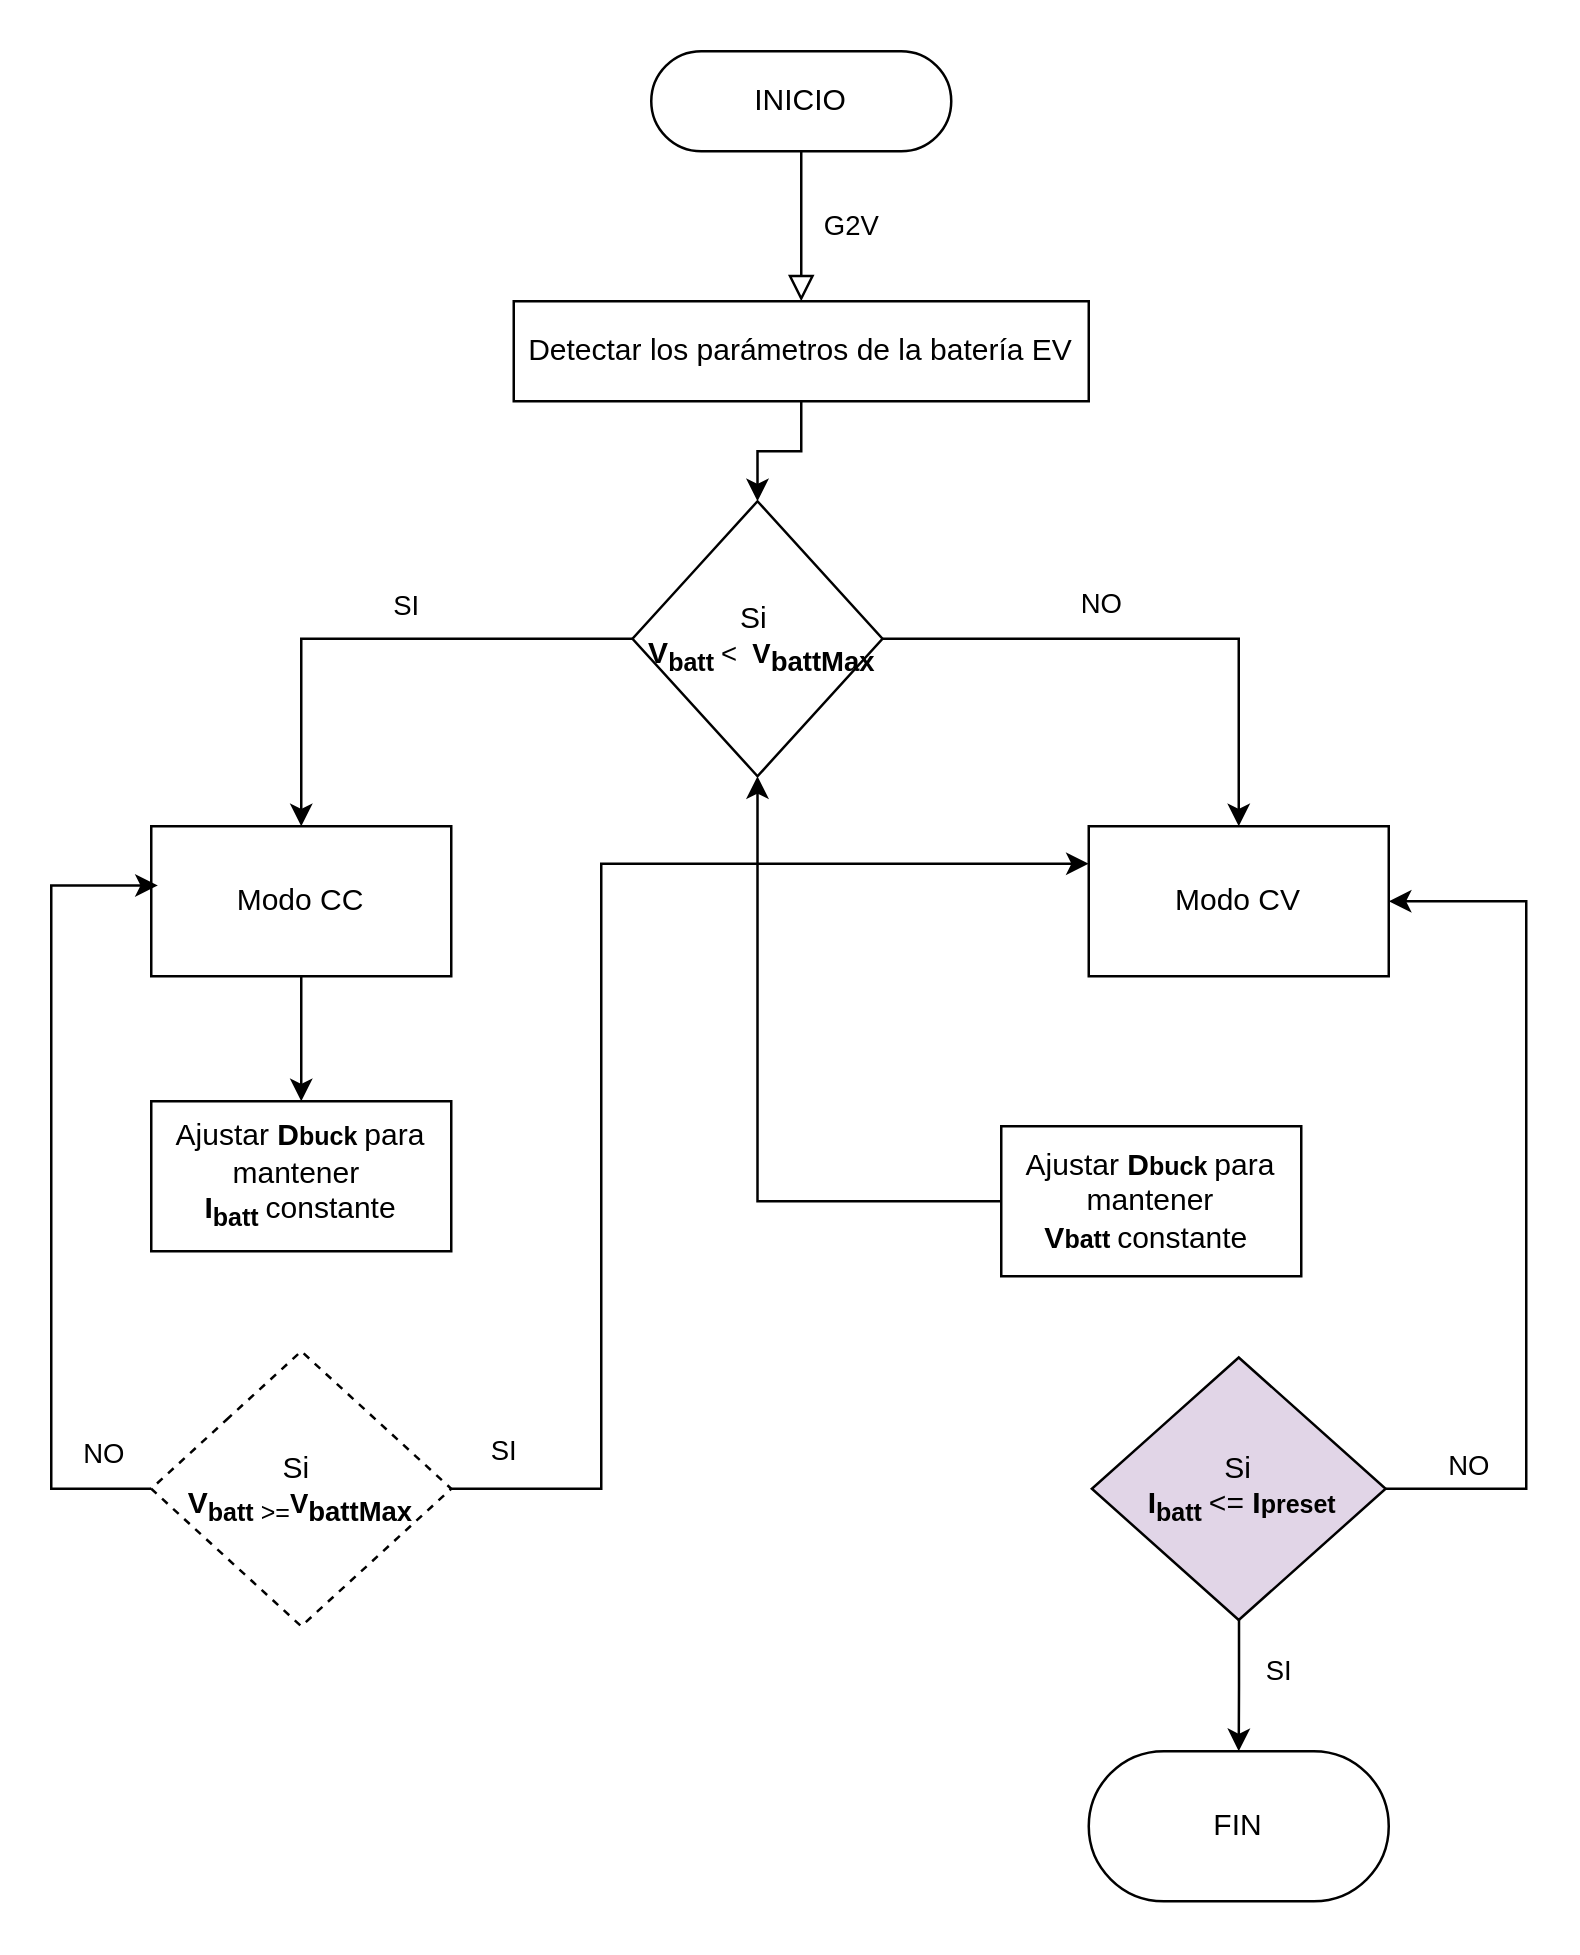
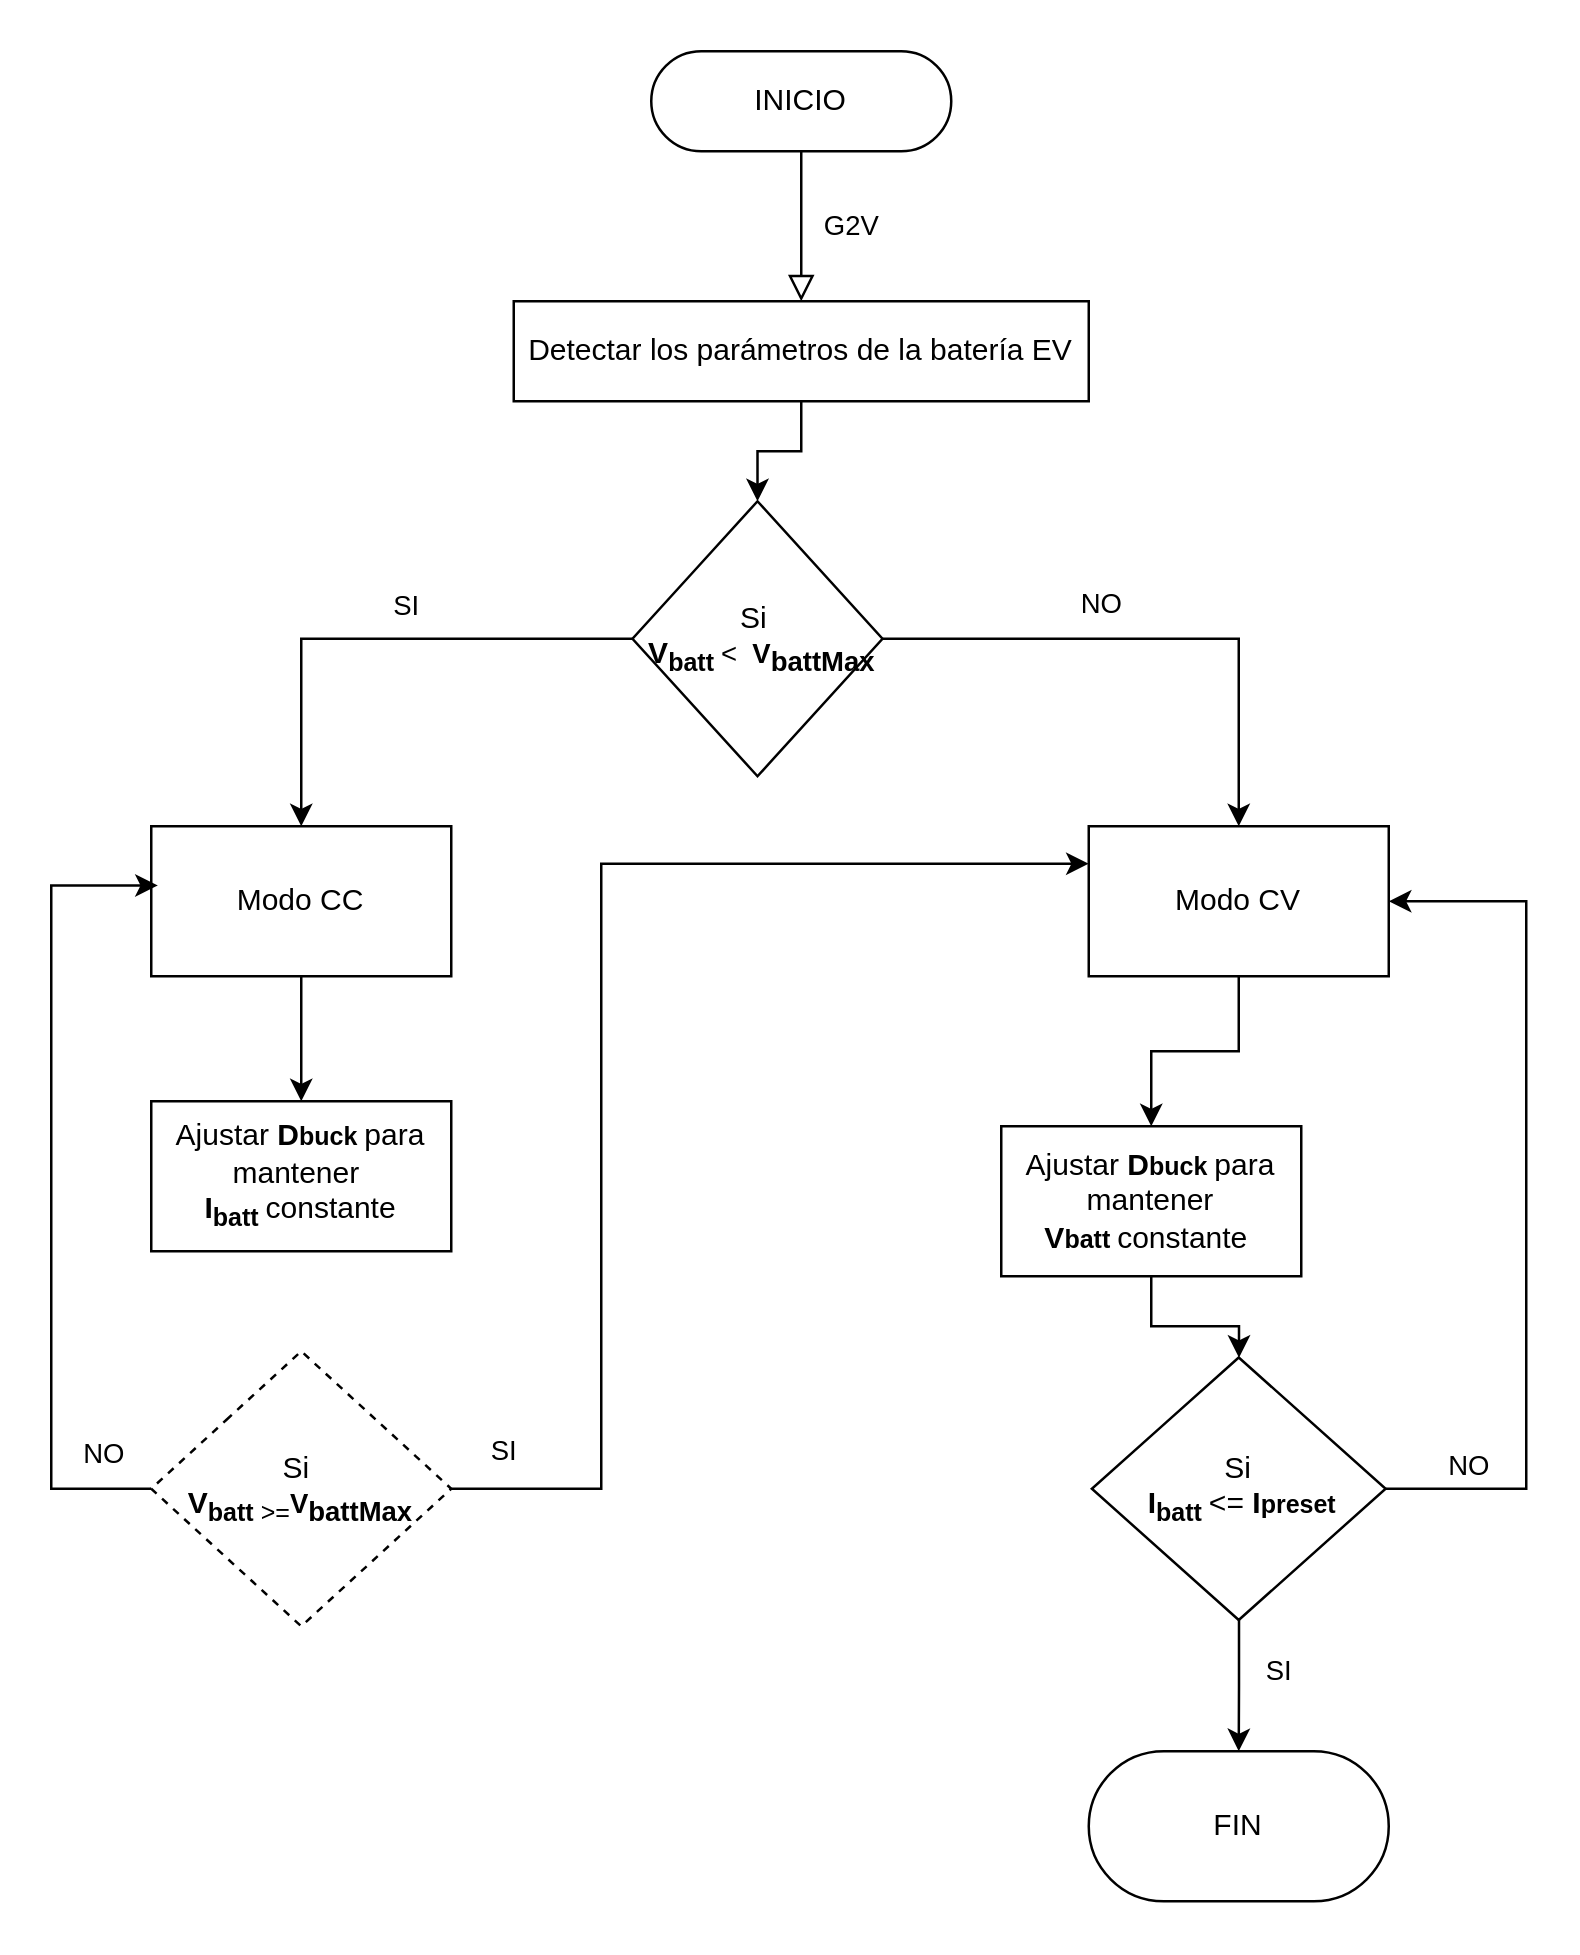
  <mxCell id="0" />
  <mxCell id="1" parent="0" />
  <mxCell id="2" value="INICIO" style="rounded=1;whiteSpace=wrap;html=1;fontSize=12;glass=0;strokeWidth=1;shadow=0;arcSize=50;" parent="1" vertex="1"><mxGeometry x="260" y="20" width="120" height="40" as="geometry" /></mxCell>
  <mxCell id="3" value="G2V" style="edgeStyle=orthogonalEdgeStyle;rounded=0;html=1;jettySize=auto;orthogonalLoop=1;fontSize=11;endArrow=block;endFill=0;endSize=8;strokeWidth=1;shadow=0;labelBackgroundColor=none;entryX=0.5;entryY=0;entryDx=0;entryDy=0;" parent="1" source="2" target="5" edge="1"><mxGeometry y="20" relative="1" as="geometry"><mxPoint as="offset" /><mxPoint x="370.002" y="150.01" as="sourcePoint" /><mxPoint x="335" y="190" as="targetPoint" /><Array as="points"><mxPoint x="320" y="90" /><mxPoint x="320" y="90" /></Array></mxGeometry></mxCell>
  <mxCell id="4" value="" style="edgeStyle=orthogonalEdgeStyle;rounded=0;orthogonalLoop=1;jettySize=auto;html=1;" edge="1" parent="1" source="5" target="10"><mxGeometry relative="1" as="geometry" /></mxCell>
  <mxCell id="5" value="Detectar los parámetros de la batería EV" style="rounded=1;whiteSpace=wrap;html=1;fontSize=12;glass=0;strokeWidth=1;shadow=0;arcSize=0;" parent="1" vertex="1"><mxGeometry x="205" y="120" width="230" height="40" as="geometry" /></mxCell>
  <mxCell id="6" value="" style="edgeStyle=orthogonalEdgeStyle;rounded=0;orthogonalLoop=1;jettySize=auto;html=1;" edge="1" parent="1" source="10" target="12"><mxGeometry relative="1" as="geometry" /></mxCell>
  <mxCell id="7" value="NO" style="edgeLabel;html=1;align=center;verticalAlign=middle;resizable=0;points=[];" vertex="1" connectable="0" parent="6"><mxGeometry x="-0.197" y="2" relative="1" as="geometry"><mxPoint y="-13" as="offset" /></mxGeometry></mxCell>
  <mxCell id="8" value="" style="edgeStyle=orthogonalEdgeStyle;rounded=0;orthogonalLoop=1;jettySize=auto;html=1;" edge="1" parent="1" source="10" target="14"><mxGeometry relative="1" as="geometry" /></mxCell>
  <mxCell id="9" value="SI" style="edgeLabel;html=1;align=center;verticalAlign=middle;resizable=0;points=[];" vertex="1" connectable="0" parent="8"><mxGeometry x="-0.123" y="1" relative="1" as="geometry"><mxPoint y="-15" as="offset" /></mxGeometry></mxCell>
  <mxCell id="10" value="Si&amp;nbsp;&lt;div&gt;&lt;font style=&quot;font-size: 11px;&quot;&gt;&amp;nbsp;&lt;/font&gt;&lt;span style=&quot;background-color: initial;&quot;&gt;&lt;b&gt;V&lt;/b&gt;&lt;/span&gt;&lt;sub style=&quot;background-color: initial;&quot;&gt;&lt;b&gt;batt&lt;/b&gt;&amp;nbsp;&lt;/sub&gt;&lt;span style=&quot;background-color: initial; font-size: 11px;&quot;&gt;&amp;lt;&amp;nbsp; &lt;b&gt;V&lt;/b&gt;&lt;/span&gt;&lt;sub style=&quot;background-color: initial; font-size: 11px;&quot;&gt;&lt;b&gt;battMax&lt;/b&gt;&lt;/sub&gt;&lt;/div&gt;" style="rhombus;whiteSpace=wrap;html=1;rounded=1;glass=0;strokeWidth=1;shadow=0;arcSize=0;" vertex="1" parent="1"><mxGeometry x="252.5" y="200" width="100" height="110" as="geometry" /></mxCell>
+ <mxCell id="11" value="" style="edgeStyle=orthogonalEdgeStyle;rounded=0;orthogonalLoop=1;jettySize=auto;html=1;" edge="1" parent="1" source="12" target="16"><mxGeometry relative="1" as="geometry" /></mxCell>
  <mxCell id="12" value="Modo CV" style="whiteSpace=wrap;html=1;rounded=1;glass=0;strokeWidth=1;shadow=0;arcSize=0;" vertex="1" parent="1"><mxGeometry x="435" y="330" width="120" height="60" as="geometry" /></mxCell>
  <mxCell id="13" value="" style="edgeStyle=orthogonalEdgeStyle;rounded=0;orthogonalLoop=1;jettySize=auto;html=1;" edge="1" parent="1" source="14" target="23"><mxGeometry relative="1" as="geometry" /></mxCell>
  <mxCell id="14" value="Modo CC" style="whiteSpace=wrap;html=1;rounded=1;glass=0;strokeWidth=1;shadow=0;arcSize=0;" vertex="1" parent="1"><mxGeometry x="60" y="330" width="120" height="60" as="geometry" /></mxCell>
- <mxCell id="15" value="" style="edgeStyle=orthogonalEdgeStyle;rounded=0;orthogonalLoop=1;jettySize=auto;html=1;" edge="1" parent="1" source="16" target="10"><mxGeometry relative="1" as="geometry" /></mxCell>
+ <mxCell id="15" value="" style="edgeStyle=orthogonalEdgeStyle;rounded=0;orthogonalLoop=1;jettySize=auto;html=1;" edge="1" parent="1" source="16" target="21"><mxGeometry relative="1" as="geometry" /></mxCell>
  <mxCell id="16" value="Ajustar &lt;b&gt;D&lt;/b&gt;&lt;span style=&quot;font-size: 10px;&quot;&gt;&lt;b&gt;buck&lt;/b&gt;&amp;nbsp;&lt;/span&gt;para mantener &lt;b&gt;V&lt;/b&gt;&lt;span style=&quot;font-size: 10px;&quot;&gt;&lt;b&gt;batt&lt;/b&gt;&amp;nbsp;&lt;/span&gt;constante&amp;nbsp;" style="whiteSpace=wrap;html=1;rounded=1;glass=0;strokeWidth=1;shadow=0;arcSize=0;" vertex="1" parent="1"><mxGeometry x="400" y="450" width="120" height="60" as="geometry" /></mxCell>
  <mxCell id="17" value="" style="edgeStyle=orthogonalEdgeStyle;rounded=0;orthogonalLoop=1;jettySize=auto;html=1;" edge="1" parent="1" source="21" target="22"><mxGeometry relative="1" as="geometry" /></mxCell>
  <mxCell id="18" value="SI" style="edgeLabel;html=1;align=center;verticalAlign=middle;resizable=0;points=[];" vertex="1" connectable="0" parent="17"><mxGeometry x="-0.298" relative="1" as="geometry"><mxPoint x="15" y="2" as="offset" /></mxGeometry></mxCell>
  <mxCell id="19" style="edgeStyle=orthogonalEdgeStyle;rounded=0;orthogonalLoop=1;jettySize=auto;html=1;entryX=1;entryY=0.5;entryDx=0;entryDy=0;exitX=1;exitY=0.5;exitDx=0;exitDy=0;" edge="1" parent="1" source="21" target="12"><mxGeometry relative="1" as="geometry"><Array as="points"><mxPoint x="610" y="595" /><mxPoint x="610" y="360" /></Array></mxGeometry></mxCell>
  <mxCell id="20" value="NO" style="edgeLabel;html=1;align=center;verticalAlign=middle;resizable=0;points=[];" vertex="1" connectable="0" parent="19"><mxGeometry x="-0.789" y="1" relative="1" as="geometry"><mxPoint x="-4" y="-9" as="offset" /></mxGeometry></mxCell>
- <mxCell id="21" value="Si&lt;div&gt;&amp;nbsp;&lt;span style=&quot;background-color: initial;&quot;&gt;&lt;b&gt;I&lt;/b&gt;&lt;/span&gt;&lt;sub style=&quot;background-color: initial;&quot;&gt;&lt;b&gt;batt&lt;/b&gt;&amp;nbsp;&lt;/sub&gt;&lt;span style=&quot;background-color: initial;&quot;&gt;&amp;lt;=&amp;nbsp;&lt;/span&gt;&lt;span style=&quot;background-color: initial;&quot;&gt;&lt;b&gt;I&lt;span style=&quot;font-size: 10px;&quot;&gt;preset&lt;/span&gt;&lt;/b&gt;&lt;/span&gt;&lt;/div&gt;" style="rhombus;whiteSpace=wrap;html=1;rounded=1;glass=0;strokeWidth=1;shadow=0;arcSize=0;fillColor=#e1d5e7;" vertex="1" parent="1"><mxGeometry x="436.25" y="542.5" width="117.5" height="105" as="geometry" /></mxCell>
+ <mxCell id="21" value="Si&lt;div&gt;&amp;nbsp;&lt;span style=&quot;background-color: initial;&quot;&gt;&lt;b&gt;I&lt;/b&gt;&lt;/span&gt;&lt;sub style=&quot;background-color: initial;&quot;&gt;&lt;b&gt;batt&lt;/b&gt;&amp;nbsp;&lt;/sub&gt;&lt;span style=&quot;background-color: initial;&quot;&gt;&amp;lt;=&amp;nbsp;&lt;/span&gt;&lt;span style=&quot;background-color: initial;&quot;&gt;&lt;b&gt;I&lt;span style=&quot;font-size: 10px;&quot;&gt;preset&lt;/span&gt;&lt;/b&gt;&lt;/span&gt;&lt;/div&gt;" style="rhombus;whiteSpace=wrap;html=1;rounded=1;glass=0;strokeWidth=1;shadow=0;arcSize=0;" vertex="1" parent="1"><mxGeometry x="436.25" y="542.5" width="117.5" height="105" as="geometry" /></mxCell>
  <mxCell id="22" value="FIN" style="rounded=1;whiteSpace=wrap;html=1;glass=0;strokeWidth=1;shadow=0;arcSize=50;" vertex="1" parent="1"><mxGeometry x="435" y="700" width="120" height="60" as="geometry" /></mxCell>
  <mxCell id="23" value="Ajustar&amp;nbsp;&lt;b&gt;D&lt;/b&gt;&lt;span style=&quot;font-size: 10px;&quot;&gt;&lt;b&gt;buck&amp;nbsp;&lt;/b&gt;&lt;/span&gt;para mantener&amp;nbsp;&lt;div&gt;&lt;span style=&quot;background-color: initial;&quot;&gt;&lt;b&gt;I&lt;/b&gt;&lt;/span&gt;&lt;sub style=&quot;background-color: initial;&quot;&gt;&lt;b&gt;batt&amp;nbsp;&lt;/b&gt;&lt;/sub&gt;constante&lt;/div&gt;" style="whiteSpace=wrap;html=1;rounded=1;glass=0;strokeWidth=1;shadow=0;arcSize=0;" vertex="1" parent="1"><mxGeometry x="60" y="440" width="120" height="60" as="geometry" /></mxCell>
  <mxCell id="24" style="edgeStyle=orthogonalEdgeStyle;rounded=0;orthogonalLoop=1;jettySize=auto;html=1;entryX=0;entryY=0.25;entryDx=0;entryDy=0;" edge="1" parent="1" source="26" target="12"><mxGeometry relative="1" as="geometry"><mxPoint x="290" y="350" as="targetPoint" /><Array as="points"><mxPoint x="240" y="595" /><mxPoint x="240" y="345" /></Array></mxGeometry></mxCell>
  <mxCell id="25" value="SI" style="edgeLabel;html=1;align=center;verticalAlign=middle;resizable=0;points=[];" vertex="1" connectable="0" parent="24"><mxGeometry x="-0.853" y="-3" relative="1" as="geometry"><mxPoint x="-17" y="-19" as="offset" /></mxGeometry></mxCell>
  <mxCell id="26" value="Si&amp;nbsp;&lt;div&gt;&lt;span style=&quot;background-color: initial;&quot;&gt;&lt;b&gt;V&lt;/b&gt;&lt;/span&gt;&lt;sub style=&quot;background-color: initial;&quot;&gt;&lt;b&gt;batt&lt;/b&gt;&amp;nbsp;&amp;gt;=&lt;/sub&gt;&lt;span style=&quot;background-color: initial; font-size: 11px;&quot;&gt;&lt;b&gt;V&lt;/b&gt;&lt;/span&gt;&lt;sub style=&quot;background-color: initial; font-size: 11px;&quot;&gt;&lt;b&gt;battMax&lt;/b&gt;&lt;/sub&gt;&lt;/div&gt;" style="rhombus;whiteSpace=wrap;html=1;rounded=1;glass=0;strokeWidth=1;shadow=0;arcSize=0;dashed=1;" vertex="1" parent="1"><mxGeometry x="60" y="540" width="120" height="110" as="geometry" /></mxCell>
  <mxCell id="27" style="edgeStyle=orthogonalEdgeStyle;rounded=0;orthogonalLoop=1;jettySize=auto;html=1;entryX=0.022;entryY=0.395;entryDx=0;entryDy=0;entryPerimeter=0;" edge="1" parent="1" source="26" target="14"><mxGeometry relative="1" as="geometry"><Array as="points"><mxPoint x="20" y="595" /><mxPoint x="20" y="354" /></Array></mxGeometry></mxCell>
  <mxCell id="28" value="NO" style="edgeLabel;html=1;align=center;verticalAlign=middle;resizable=0;points=[];" vertex="1" connectable="0" parent="27"><mxGeometry x="-0.845" relative="1" as="geometry"><mxPoint x="5" y="-15" as="offset" /></mxGeometry></mxCell>
